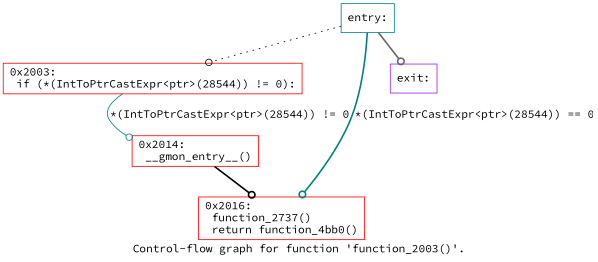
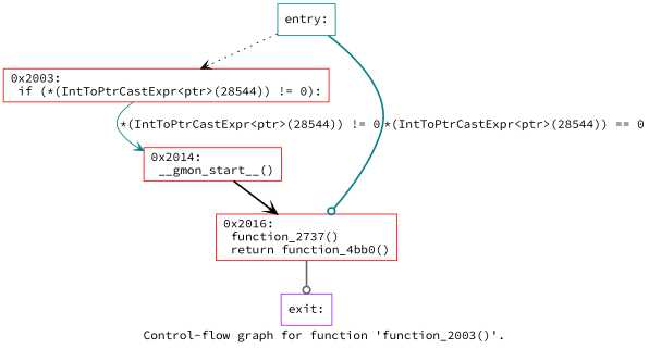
  digraph {
    fontname="Source Code Pro"
    label="Control-flow graph for function 'function_2003()'."
    node [color=red fontname="Source Code Pro" shape=record]
    edge [arrowhead=odot color=black fontname="Source Code Pro" style=bold]
    n1 [color=teal label="{entry:\l}"]
    n2 [label="{0x2003:\l  if (*(IntToPtrCastExpr\<ptr\>(28544)) != 0):\l}"]
    n3 [label="{0x2016:\l  function_2737()\l  return function_4bb0()\l}"]
-   n4 [label="{0x2014:\l  __gmon_entry__()\l}"]
+   n4 [label="{0x2014:\l  __gmon_start__()\l}"]
    n5 [color=purple label="{exit:\l}"]
-   n1 -> n2 [style=dotted]
+   n1 -> n2 [arrowhead=vee style=dotted]
    n1 -> n3 [color=teal label="*(IntToPtrCastExpr\<ptr\>(28544)) == 0"]
-   n2 -> n4 [color=teal label="*(IntToPtrCastExpr\<ptr\>(28544)) != 0" style=solid]
-   n1 -> n5 [color=gray40]
-   n4 -> n3
+   n2 -> n4 [arrowhead=vee color=teal label="*(IntToPtrCastExpr\<ptr\>(28544)) != 0" style=solid]
+   n3 -> n5 [color=gray40]
+   n4 -> n3 [arrowhead=vee]
  }
